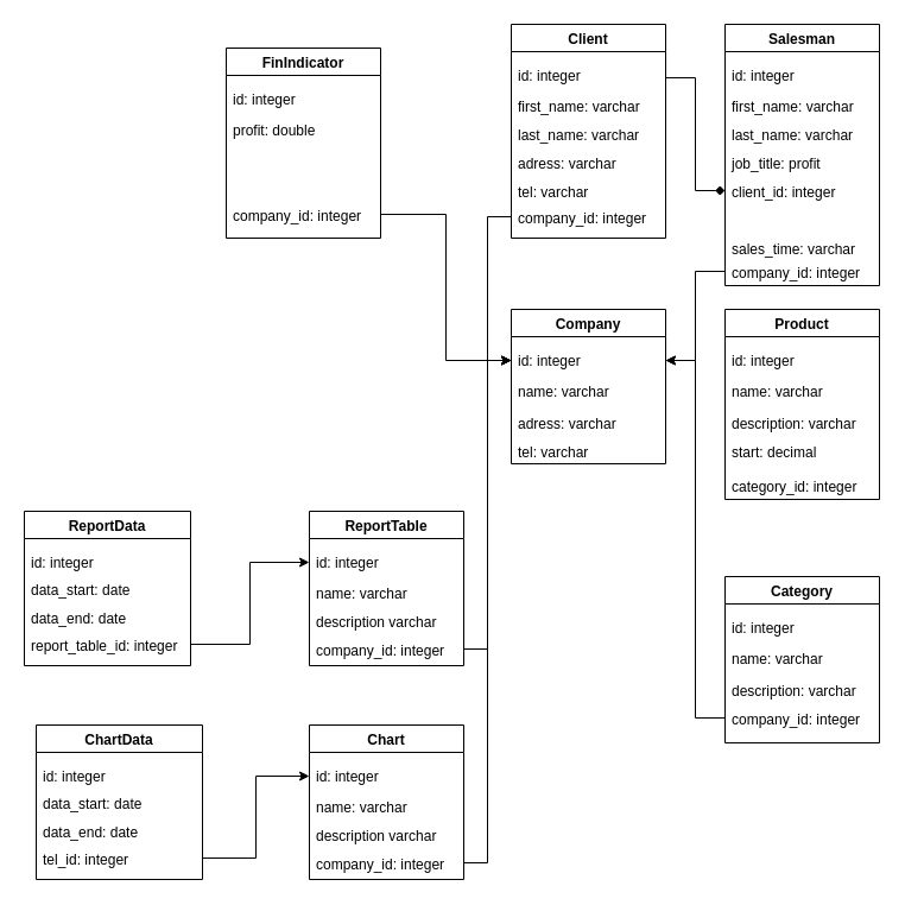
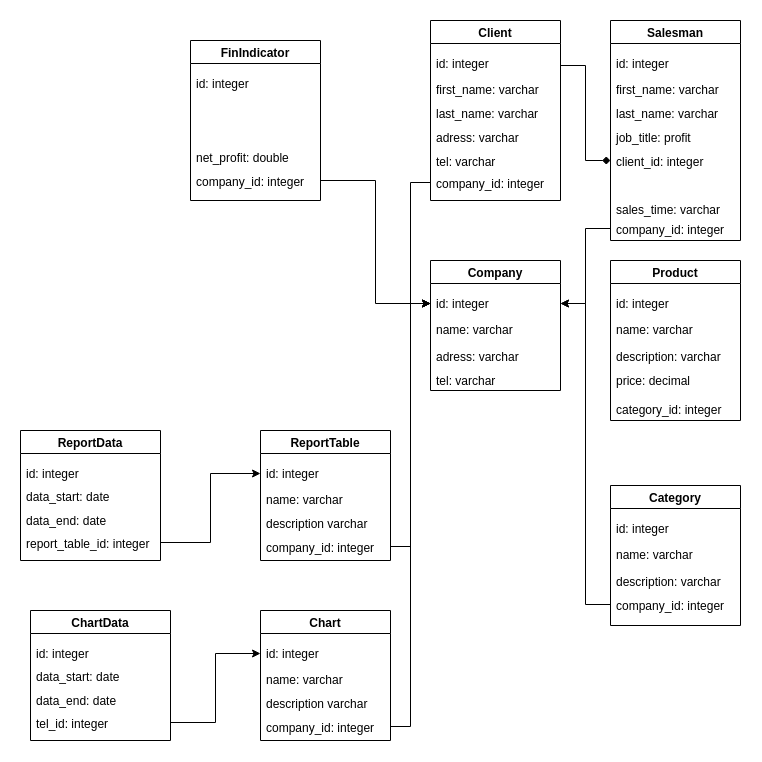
  <mxCell id="0" />
  <mxCell id="1" parent="0" />
  <mxCell id="2" style="edgeStyle=orthogonalEdgeStyle;rounded=0;orthogonalLoop=1;jettySize=auto;html=1;exitX=1;exitY=0.25;exitDx=0;exitDy=0;entryX=0;entryY=0.5;entryDx=0;entryDy=0;endArrow=diamond;" parent="1" source="3" target="28" edge="1"><mxGeometry relative="1" as="geometry" /></mxCell>
  <mxCell id="3" value="Client" style="swimlane;" parent="1" vertex="1"><mxGeometry x="430" y="20" width="130" height="180" as="geometry" /></mxCell>
  <mxCell id="4" value="id: integer" style="text;strokeColor=none;fillColor=none;align=left;verticalAlign=top;spacingLeft=4;spacingRight=4;overflow=hidden;rotatable=0;points=[[0,0.5],[1,0.5]];portConstraint=eastwest;" parent="3" vertex="1"><mxGeometry y="30" width="100" height="26" as="geometry" /></mxCell>
  <mxCell id="5" value="first_name: varchar" style="text;strokeColor=none;fillColor=none;align=left;verticalAlign=top;spacingLeft=4;spacingRight=4;overflow=hidden;rotatable=0;points=[[0,0.5],[1,0.5]];portConstraint=eastwest;" parent="3" vertex="1"><mxGeometry y="56" width="120" height="24" as="geometry" /></mxCell>
  <mxCell id="6" value="last_name: varchar" style="text;strokeColor=none;fillColor=none;align=left;verticalAlign=top;spacingLeft=4;spacingRight=4;overflow=hidden;rotatable=0;points=[[0,0.5],[1,0.5]];portConstraint=eastwest;" parent="3" vertex="1"><mxGeometry y="80" width="120" height="24" as="geometry" /></mxCell>
  <mxCell id="7" value="adress: varchar" style="text;strokeColor=none;fillColor=none;align=left;verticalAlign=top;spacingLeft=4;spacingRight=4;overflow=hidden;rotatable=0;points=[[0,0.5],[1,0.5]];portConstraint=eastwest;" parent="3" vertex="1"><mxGeometry y="104" width="120" height="24" as="geometry" /></mxCell>
  <mxCell id="8" value="tel: varchar" style="text;strokeColor=none;fillColor=none;align=left;verticalAlign=top;spacingLeft=4;spacingRight=4;overflow=hidden;rotatable=0;points=[[0,0.5],[1,0.5]];portConstraint=eastwest;" parent="3" vertex="1"><mxGeometry y="128" width="120" height="24" as="geometry" /></mxCell>
  <mxCell id="9" value="company_id: integer" style="text;strokeColor=none;fillColor=none;align=left;verticalAlign=top;spacingLeft=4;spacingRight=4;overflow=hidden;rotatable=0;points=[[0,0.5],[1,0.5]];portConstraint=eastwest;" parent="3" vertex="1"><mxGeometry y="150" width="130" height="24" as="geometry" /></mxCell>
  <mxCell id="10" value="Company" style="swimlane;" parent="1" vertex="1"><mxGeometry x="430" y="260" width="130" height="130" as="geometry" /></mxCell>
  <mxCell id="11" value="id: integer" style="text;strokeColor=none;fillColor=none;align=left;verticalAlign=top;spacingLeft=4;spacingRight=4;overflow=hidden;rotatable=0;points=[[0,0.5],[1,0.5]];portConstraint=eastwest;" parent="10" vertex="1"><mxGeometry y="30" width="130" height="26" as="geometry" /></mxCell>
  <mxCell id="12" value="name: varchar" style="text;strokeColor=none;fillColor=none;align=left;verticalAlign=top;spacingLeft=4;spacingRight=4;overflow=hidden;rotatable=0;points=[[0,0.5],[1,0.5]];portConstraint=eastwest;" parent="10" vertex="1"><mxGeometry y="56" width="120" height="24" as="geometry" /></mxCell>
  <mxCell id="13" value="adress: varchar" style="text;strokeColor=none;fillColor=none;align=left;verticalAlign=top;spacingLeft=4;spacingRight=4;overflow=hidden;rotatable=0;points=[[0,0.5],[1,0.5]];portConstraint=eastwest;" parent="10" vertex="1"><mxGeometry y="83" width="130" height="24" as="geometry" /></mxCell>
  <mxCell id="14" value="tel: varchar" style="text;strokeColor=none;fillColor=none;align=left;verticalAlign=top;spacingLeft=4;spacingRight=4;overflow=hidden;rotatable=0;points=[[0,0.5],[1,0.5]];portConstraint=eastwest;" parent="10" vertex="1"><mxGeometry y="107" width="130" height="24" as="geometry" /></mxCell>
  <mxCell id="15" value="Product" style="swimlane;" parent="1" vertex="1"><mxGeometry x="610" y="260" width="130" height="160" as="geometry" /></mxCell>
  <mxCell id="16" value="id: integer" style="text;strokeColor=none;fillColor=none;align=left;verticalAlign=top;spacingLeft=4;spacingRight=4;overflow=hidden;rotatable=0;points=[[0,0.5],[1,0.5]];portConstraint=eastwest;" parent="15" vertex="1"><mxGeometry y="30" width="100" height="26" as="geometry" /></mxCell>
  <mxCell id="17" value="name: varchar" style="text;strokeColor=none;fillColor=none;align=left;verticalAlign=top;spacingLeft=4;spacingRight=4;overflow=hidden;rotatable=0;points=[[0,0.5],[1,0.5]];portConstraint=eastwest;" parent="15" vertex="1"><mxGeometry y="56" width="120" height="24" as="geometry" /></mxCell>
  <mxCell id="18" value="description: varchar" style="text;strokeColor=none;fillColor=none;align=left;verticalAlign=top;spacingLeft=4;spacingRight=4;overflow=hidden;rotatable=0;points=[[0,0.5],[1,0.5]];portConstraint=eastwest;" parent="15" vertex="1"><mxGeometry y="83" width="130" height="24" as="geometry" /></mxCell>
- <mxCell id="19" value="start: decimal" style="text;strokeColor=none;fillColor=none;align=left;verticalAlign=top;spacingLeft=4;spacingRight=4;overflow=hidden;rotatable=0;points=[[0,0.5],[1,0.5]];portConstraint=eastwest;" parent="15" vertex="1"><mxGeometry y="107" width="130" height="24" as="geometry" /></mxCell>
+ <mxCell id="19" value="price: decimal" style="text;strokeColor=none;fillColor=none;align=left;verticalAlign=top;spacingLeft=4;spacingRight=4;overflow=hidden;rotatable=0;points=[[0,0.5],[1,0.5]];portConstraint=eastwest;" parent="15" vertex="1"><mxGeometry y="107" width="130" height="24" as="geometry" /></mxCell>
  <mxCell id="20" value="category_id: integer" style="text;strokeColor=none;fillColor=none;align=left;verticalAlign=top;spacingLeft=4;spacingRight=4;overflow=hidden;rotatable=0;points=[[0,0.5],[1,0.5]];portConstraint=eastwest;" parent="15" vertex="1"><mxGeometry y="136" width="130" height="24" as="geometry" /></mxCell>
  <mxCell id="21" value="Salesman" style="swimlane;" parent="1" vertex="1"><mxGeometry x="610" y="20" width="130" height="220" as="geometry" /></mxCell>
  <mxCell id="22" value="id: integer" style="text;strokeColor=none;fillColor=none;align=left;verticalAlign=top;spacingLeft=4;spacingRight=4;overflow=hidden;rotatable=0;points=[[0,0.5],[1,0.5]];portConstraint=eastwest;" parent="21" vertex="1"><mxGeometry y="30" width="100" height="26" as="geometry" /></mxCell>
  <mxCell id="23" value="first_name: varchar" style="text;strokeColor=none;fillColor=none;align=left;verticalAlign=top;spacingLeft=4;spacingRight=4;overflow=hidden;rotatable=0;points=[[0,0.5],[1,0.5]];portConstraint=eastwest;" parent="21" vertex="1"><mxGeometry y="56" width="120" height="24" as="geometry" /></mxCell>
  <mxCell id="24" value="last_name: varchar" style="text;strokeColor=none;fillColor=none;align=left;verticalAlign=top;spacingLeft=4;spacingRight=4;overflow=hidden;rotatable=0;points=[[0,0.5],[1,0.5]];portConstraint=eastwest;" parent="21" vertex="1"><mxGeometry y="80" width="120" height="24" as="geometry" /></mxCell>
  <mxCell id="25" value="job_title: profit" style="text;strokeColor=none;fillColor=none;align=left;verticalAlign=top;spacingLeft=4;spacingRight=4;overflow=hidden;rotatable=0;points=[[0,0.5],[1,0.5]];portConstraint=eastwest;" parent="21" vertex="1"><mxGeometry y="104" width="120" height="24" as="geometry" /></mxCell>
  <mxCell id="26" value="company_id: integer" style="text;strokeColor=none;fillColor=none;align=left;verticalAlign=top;spacingLeft=4;spacingRight=4;overflow=hidden;rotatable=0;points=[[0,0.5],[1,0.5]];portConstraint=eastwest;" parent="21" vertex="1"><mxGeometry y="196" width="130" height="24" as="geometry" /></mxCell>
  <mxCell id="27" value="sales_time: varchar" style="text;strokeColor=none;fillColor=none;align=left;verticalAlign=top;spacingLeft=4;spacingRight=4;overflow=hidden;rotatable=0;points=[[0,0.5],[1,0.5]];portConstraint=eastwest;" parent="21" vertex="1"><mxGeometry y="176" width="130" height="24" as="geometry" /></mxCell>
  <mxCell id="28" value="client_id: integer" style="text;strokeColor=none;fillColor=none;align=left;verticalAlign=top;spacingLeft=4;spacingRight=4;overflow=hidden;rotatable=0;points=[[0,0.5],[1,0.5]];portConstraint=eastwest;" parent="21" vertex="1"><mxGeometry y="128" width="130" height="24" as="geometry" /></mxCell>
  <mxCell id="29" value="Category" style="swimlane;" parent="1" vertex="1"><mxGeometry x="610" y="485" width="130" height="140" as="geometry" /></mxCell>
  <mxCell id="30" value="id: integer" style="text;strokeColor=none;fillColor=none;align=left;verticalAlign=top;spacingLeft=4;spacingRight=4;overflow=hidden;rotatable=0;points=[[0,0.5],[1,0.5]];portConstraint=eastwest;" parent="29" vertex="1"><mxGeometry y="30" width="100" height="26" as="geometry" /></mxCell>
  <mxCell id="31" value="name: varchar" style="text;strokeColor=none;fillColor=none;align=left;verticalAlign=top;spacingLeft=4;spacingRight=4;overflow=hidden;rotatable=0;points=[[0,0.5],[1,0.5]];portConstraint=eastwest;" parent="29" vertex="1"><mxGeometry y="56" width="120" height="24" as="geometry" /></mxCell>
  <mxCell id="32" value="description: varchar" style="text;strokeColor=none;fillColor=none;align=left;verticalAlign=top;spacingLeft=4;spacingRight=4;overflow=hidden;rotatable=0;points=[[0,0.5],[1,0.5]];portConstraint=eastwest;" parent="29" vertex="1"><mxGeometry y="83" width="130" height="24" as="geometry" /></mxCell>
  <mxCell id="33" value="company_id: integer" style="text;strokeColor=none;fillColor=none;align=left;verticalAlign=top;spacingLeft=4;spacingRight=4;overflow=hidden;rotatable=0;points=[[0,0.5],[1,0.5]];portConstraint=eastwest;" parent="29" vertex="1"><mxGeometry y="107" width="130" height="24" as="geometry" /></mxCell>
  <mxCell id="34" value="ReportData" style="swimlane;" parent="1" vertex="1"><mxGeometry x="20" y="430" width="140" height="130" as="geometry" /></mxCell>
  <mxCell id="35" value="id: integer" style="text;strokeColor=none;fillColor=none;align=left;verticalAlign=top;spacingLeft=4;spacingRight=4;overflow=hidden;rotatable=0;points=[[0,0.5],[1,0.5]];portConstraint=eastwest;" parent="34" vertex="1"><mxGeometry y="30" width="100" height="26" as="geometry" /></mxCell>
  <mxCell id="36" value="data_start: date" style="text;strokeColor=none;fillColor=none;align=left;verticalAlign=top;spacingLeft=4;spacingRight=4;overflow=hidden;rotatable=0;points=[[0,0.5],[1,0.5]];portConstraint=eastwest;" parent="34" vertex="1"><mxGeometry y="53" width="120" height="24" as="geometry" /></mxCell>
  <mxCell id="37" value="report_table_id: integer" style="text;strokeColor=none;fillColor=none;align=left;verticalAlign=top;spacingLeft=4;spacingRight=4;overflow=hidden;rotatable=0;points=[[0,0.5],[1,0.5]];portConstraint=eastwest;" parent="34" vertex="1"><mxGeometry y="100" width="140" height="24" as="geometry" /></mxCell>
  <mxCell id="38" value="data_end: date" style="text;strokeColor=none;fillColor=none;align=left;verticalAlign=top;spacingLeft=4;spacingRight=4;overflow=hidden;rotatable=0;points=[[0,0.5],[1,0.5]];portConstraint=eastwest;" parent="34" vertex="1"><mxGeometry y="77" width="120" height="24" as="geometry" /></mxCell>
  <mxCell id="39" value="FinIndicator" style="swimlane;" parent="1" vertex="1"><mxGeometry x="190" y="40" width="130" height="160" as="geometry" /></mxCell>
  <mxCell id="40" value="id: integer" style="text;strokeColor=none;fillColor=none;align=left;verticalAlign=top;spacingLeft=4;spacingRight=4;overflow=hidden;rotatable=0;points=[[0,0.5],[1,0.5]];portConstraint=eastwest;" parent="39" vertex="1"><mxGeometry y="30" width="100" height="26" as="geometry" /></mxCell>
- <mxCell id="41" value="profit: double" style="text;strokeColor=none;fillColor=none;align=left;verticalAlign=top;spacingLeft=4;spacingRight=4;overflow=hidden;rotatable=0;points=[[0,0.5],[1,0.5]];portConstraint=eastwest;" parent="39" vertex="1"><mxGeometry y="56" width="120" height="24" as="geometry" /></mxCell>
+ <mxCell id="42" value="net_profit: double" style="text;strokeColor=none;fillColor=none;align=left;verticalAlign=top;spacingLeft=4;spacingRight=4;overflow=hidden;rotatable=0;points=[[0,0.5],[1,0.5]];portConstraint=eastwest;" parent="39" vertex="1"><mxGeometry y="104" width="120" height="24" as="geometry" /></mxCell>
  <mxCell id="43" value="company_id: integer" style="text;strokeColor=none;fillColor=none;align=left;verticalAlign=top;spacingLeft=4;spacingRight=4;overflow=hidden;rotatable=0;points=[[0,0.5],[1,0.5]];portConstraint=eastwest;" parent="39" vertex="1"><mxGeometry y="128" width="130" height="24" as="geometry" /></mxCell>
  <mxCell id="44" value="ReportTable" style="swimlane;" parent="1" vertex="1"><mxGeometry x="260" y="430" width="130" height="130" as="geometry" /></mxCell>
  <mxCell id="45" value="id: integer" style="text;strokeColor=none;fillColor=none;align=left;verticalAlign=top;spacingLeft=4;spacingRight=4;overflow=hidden;rotatable=0;points=[[0,0.5],[1,0.5]];portConstraint=eastwest;" parent="44" vertex="1"><mxGeometry y="30" width="100" height="26" as="geometry" /></mxCell>
  <mxCell id="46" value="name: varchar" style="text;strokeColor=none;fillColor=none;align=left;verticalAlign=top;spacingLeft=4;spacingRight=4;overflow=hidden;rotatable=0;points=[[0,0.5],[1,0.5]];portConstraint=eastwest;" parent="44" vertex="1"><mxGeometry y="56" width="120" height="24" as="geometry" /></mxCell>
  <mxCell id="47" value="description varchar" style="text;strokeColor=none;fillColor=none;align=left;verticalAlign=top;spacingLeft=4;spacingRight=4;overflow=hidden;rotatable=0;points=[[0,0.5],[1,0.5]];portConstraint=eastwest;" parent="44" vertex="1"><mxGeometry y="80" width="120" height="24" as="geometry" /></mxCell>
  <mxCell id="48" value="company_id: integer" style="text;strokeColor=none;fillColor=none;align=left;verticalAlign=top;spacingLeft=4;spacingRight=4;overflow=hidden;rotatable=0;points=[[0,0.5],[1,0.5]];portConstraint=eastwest;" parent="44" vertex="1"><mxGeometry y="104" width="130" height="24" as="geometry" /></mxCell>
  <mxCell id="49" value="ChartData" style="swimlane;" parent="1" vertex="1"><mxGeometry x="30" y="610" width="140" height="130" as="geometry" /></mxCell>
  <mxCell id="50" value="id: integer" style="text;strokeColor=none;fillColor=none;align=left;verticalAlign=top;spacingLeft=4;spacingRight=4;overflow=hidden;rotatable=0;points=[[0,0.5],[1,0.5]];portConstraint=eastwest;" parent="49" vertex="1"><mxGeometry y="30" width="100" height="26" as="geometry" /></mxCell>
  <mxCell id="51" value="data_start: date" style="text;strokeColor=none;fillColor=none;align=left;verticalAlign=top;spacingLeft=4;spacingRight=4;overflow=hidden;rotatable=0;points=[[0,0.5],[1,0.5]];portConstraint=eastwest;" parent="49" vertex="1"><mxGeometry y="53" width="120" height="24" as="geometry" /></mxCell>
  <mxCell id="52" value="tel_id: integer" style="text;strokeColor=none;fillColor=none;align=left;verticalAlign=top;spacingLeft=4;spacingRight=4;overflow=hidden;rotatable=0;points=[[0,0.5],[1,0.5]];portConstraint=eastwest;" parent="49" vertex="1"><mxGeometry y="100" width="140" height="24" as="geometry" /></mxCell>
  <mxCell id="53" value="data_end: date" style="text;strokeColor=none;fillColor=none;align=left;verticalAlign=top;spacingLeft=4;spacingRight=4;overflow=hidden;rotatable=0;points=[[0,0.5],[1,0.5]];portConstraint=eastwest;" parent="49" vertex="1"><mxGeometry y="77" width="120" height="24" as="geometry" /></mxCell>
  <mxCell id="54" value="Chart" style="swimlane;" parent="1" vertex="1"><mxGeometry x="260" y="610" width="130" height="130" as="geometry" /></mxCell>
  <mxCell id="55" value="id: integer" style="text;strokeColor=none;fillColor=none;align=left;verticalAlign=top;spacingLeft=4;spacingRight=4;overflow=hidden;rotatable=0;points=[[0,0.5],[1,0.5]];portConstraint=eastwest;" parent="54" vertex="1"><mxGeometry y="30" width="100" height="26" as="geometry" /></mxCell>
  <mxCell id="56" value="name: varchar" style="text;strokeColor=none;fillColor=none;align=left;verticalAlign=top;spacingLeft=4;spacingRight=4;overflow=hidden;rotatable=0;points=[[0,0.5],[1,0.5]];portConstraint=eastwest;" parent="54" vertex="1"><mxGeometry y="56" width="120" height="24" as="geometry" /></mxCell>
  <mxCell id="57" value="description varchar" style="text;strokeColor=none;fillColor=none;align=left;verticalAlign=top;spacingLeft=4;spacingRight=4;overflow=hidden;rotatable=0;points=[[0,0.5],[1,0.5]];portConstraint=eastwest;" parent="54" vertex="1"><mxGeometry y="80" width="120" height="24" as="geometry" /></mxCell>
  <mxCell id="58" value="company_id: integer" style="text;strokeColor=none;fillColor=none;align=left;verticalAlign=top;spacingLeft=4;spacingRight=4;overflow=hidden;rotatable=0;points=[[0,0.5],[1,0.5]];portConstraint=eastwest;" parent="54" vertex="1"><mxGeometry y="104" width="130" height="24" as="geometry" /></mxCell>
  <mxCell id="59" style="edgeStyle=orthogonalEdgeStyle;rounded=0;orthogonalLoop=1;jettySize=auto;html=1;exitX=0;exitY=0.5;exitDx=0;exitDy=0;entryX=0;entryY=0.5;entryDx=0;entryDy=0;" parent="1" source="9" target="11" edge="1"><mxGeometry relative="1" as="geometry" /></mxCell>
  <mxCell id="60" style="edgeStyle=orthogonalEdgeStyle;rounded=0;orthogonalLoop=1;jettySize=auto;html=1;exitX=0;exitY=0.5;exitDx=0;exitDy=0;entryX=1;entryY=0.5;entryDx=0;entryDy=0;" parent="1" source="33" target="11" edge="1"><mxGeometry relative="1" as="geometry" /></mxCell>
  <mxCell id="61" style="edgeStyle=orthogonalEdgeStyle;rounded=0;orthogonalLoop=1;jettySize=auto;html=1;exitX=0;exitY=0.5;exitDx=0;exitDy=0;entryX=1;entryY=0.5;entryDx=0;entryDy=0;" parent="1" source="26" target="11" edge="1"><mxGeometry relative="1" as="geometry" /></mxCell>
  <mxCell id="62" style="edgeStyle=orthogonalEdgeStyle;rounded=0;orthogonalLoop=1;jettySize=auto;html=1;exitX=1;exitY=0.5;exitDx=0;exitDy=0;entryX=0;entryY=0.5;entryDx=0;entryDy=0;" parent="1" source="48" target="11" edge="1"><mxGeometry relative="1" as="geometry" /></mxCell>
  <mxCell id="63" style="edgeStyle=orthogonalEdgeStyle;rounded=0;orthogonalLoop=1;jettySize=auto;html=1;exitX=1;exitY=0.5;exitDx=0;exitDy=0;entryX=0;entryY=0.5;entryDx=0;entryDy=0;" parent="1" source="58" target="11" edge="1"><mxGeometry relative="1" as="geometry" /></mxCell>
  <mxCell id="64" style="edgeStyle=orthogonalEdgeStyle;rounded=0;orthogonalLoop=1;jettySize=auto;html=1;exitX=1;exitY=0.5;exitDx=0;exitDy=0;entryX=0;entryY=0.5;entryDx=0;entryDy=0;" parent="1" source="37" target="45" edge="1"><mxGeometry relative="1" as="geometry" /></mxCell>
  <mxCell id="65" style="edgeStyle=orthogonalEdgeStyle;rounded=0;orthogonalLoop=1;jettySize=auto;html=1;exitX=1;exitY=0.5;exitDx=0;exitDy=0;entryX=0;entryY=0.5;entryDx=0;entryDy=0;" parent="1" source="52" target="55" edge="1"><mxGeometry relative="1" as="geometry" /></mxCell>
  <mxCell id="66" style="edgeStyle=orthogonalEdgeStyle;rounded=0;orthogonalLoop=1;jettySize=auto;html=1;exitX=1;exitY=0.5;exitDx=0;exitDy=0;entryX=0;entryY=0.5;entryDx=0;entryDy=0;" parent="1" source="43" target="11" edge="1"><mxGeometry relative="1" as="geometry" /></mxCell>
